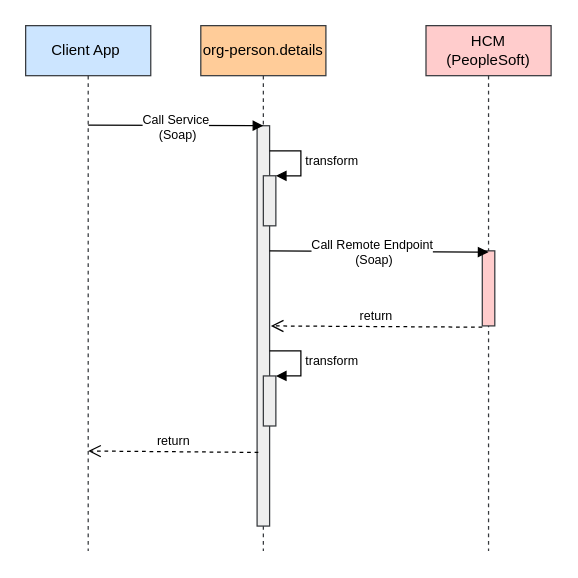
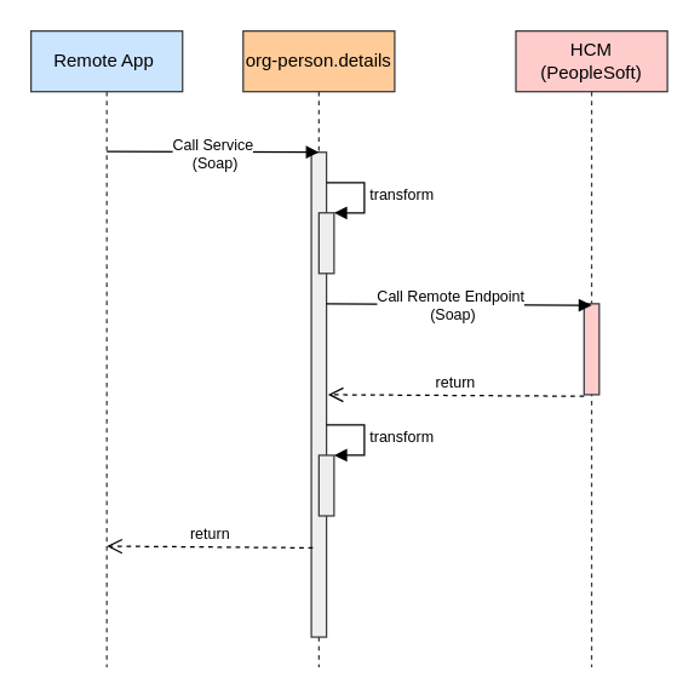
  <mxCell id="0" />
  <mxCell id="1" parent="0" />
- <mxCell id="2" value="Client App&amp;nbsp;" style="shape=umlLifeline;perimeter=lifelinePerimeter;whiteSpace=wrap;html=1;container=1;collapsible=0;recursiveResize=0;outlineConnect=0;fillColor=#cce5ff;strokeColor=#36393d;" parent="1" vertex="1"><mxGeometry x="20" y="20" width="100" height="420" as="geometry" /></mxCell>
+ <mxCell id="2" value="Remote App&amp;nbsp;" style="shape=umlLifeline;perimeter=lifelinePerimeter;whiteSpace=wrap;html=1;container=1;collapsible=0;recursiveResize=0;outlineConnect=0;fillColor=#cce5ff;strokeColor=#36393d;" parent="1" vertex="1"><mxGeometry x="20" y="20" width="100" height="420" as="geometry" /></mxCell>
  <mxCell id="3" value="org-person.details" style="shape=umlLifeline;perimeter=lifelinePerimeter;whiteSpace=wrap;html=1;container=1;collapsible=0;recursiveResize=0;outlineConnect=0;fillColor=#ffcc99;strokeColor=#36393d;" parent="1" vertex="1"><mxGeometry x="160" y="20" width="100" height="420" as="geometry" /></mxCell>
  <mxCell id="4" value="" style="html=1;points=[];perimeter=orthogonalPerimeter;fillColor=#eeeeee;strokeColor=#36393d;" parent="3" vertex="1"><mxGeometry x="45" y="80" width="10" height="320" as="geometry" /></mxCell>
  <mxCell id="5" value="" style="html=1;points=[];perimeter=orthogonalPerimeter;fillColor=#eeeeee;strokeColor=#36393d;" parent="3" vertex="1"><mxGeometry x="50" y="120" width="10" height="40" as="geometry" /></mxCell>
  <mxCell id="6" value="transform" style="edgeStyle=orthogonalEdgeStyle;html=1;align=left;spacingLeft=2;endArrow=block;rounded=0;entryX=1;entryY=0;fontSize=10;" parent="3" target="5" edge="1"><mxGeometry relative="1" as="geometry"><mxPoint x="55" y="100" as="sourcePoint" /><Array as="points"><mxPoint x="80" y="100" /></Array></mxGeometry></mxCell>
  <mxCell id="7" value="&lt;font&gt;HCM&lt;br&gt;(PeopleSoft)&lt;br&gt;&lt;/font&gt;" style="shape=umlLifeline;perimeter=lifelinePerimeter;whiteSpace=wrap;html=1;container=1;collapsible=0;recursiveResize=0;outlineConnect=0;strokeColor=#36393d;strokeWidth=1;fillColor=#ffcccc;" parent="1" vertex="1"><mxGeometry x="340" y="20" width="100" height="420" as="geometry" /></mxCell>
  <mxCell id="8" value="" style="html=1;points=[];perimeter=orthogonalPerimeter;fontSize=10;fillColor=#ffcccc;strokeColor=#36393d;" parent="7" vertex="1"><mxGeometry x="45" y="180" width="10" height="60" as="geometry" /></mxCell>
  <mxCell id="9" value="" style="html=1;verticalAlign=bottom;endArrow=block;" parent="1" edge="1"><mxGeometry y="20" width="80" relative="1" as="geometry"><mxPoint x="70" y="99.5" as="sourcePoint" /><mxPoint x="210" y="100" as="targetPoint" /><mxPoint as="offset" /></mxGeometry></mxCell>
  <mxCell id="10" value="Call Service&lt;br style=&quot;font-size: 10px&quot;&gt;&amp;nbsp;(Soap)" style="text;html=1;resizable=0;points=[];align=center;verticalAlign=middle;labelBackgroundColor=#ffffff;fontSize=10;" parent="9" vertex="1" connectable="0"><mxGeometry x="-0.314" relative="1" as="geometry"><mxPoint x="22" y="0.5" as="offset" /></mxGeometry></mxCell>
  <mxCell id="11" value="" style="html=1;verticalAlign=bottom;endArrow=block;" parent="1" edge="1"><mxGeometry y="20" width="80" relative="1" as="geometry"><mxPoint x="215" y="200" as="sourcePoint" /><mxPoint x="390" y="201" as="targetPoint" /><mxPoint as="offset" /></mxGeometry></mxCell>
  <mxCell id="12" value="Call Remote Endpoint&lt;br style=&quot;font-size: 10px;&quot;&gt;&amp;nbsp;(Soap)" style="text;html=1;resizable=0;points=[];align=center;verticalAlign=middle;labelBackgroundColor=#ffffff;fontSize=10;" parent="11" vertex="1" connectable="0"><mxGeometry x="-0.314" relative="1" as="geometry"><mxPoint x="22" y="0.5" as="offset" /></mxGeometry></mxCell>
  <mxCell id="13" value="return" style="html=1;verticalAlign=bottom;endArrow=open;dashed=1;endSize=8;fontSize=10;exitX=0;exitY=1.017;exitDx=0;exitDy=0;exitPerimeter=0;entryX=1.1;entryY=0.5;entryDx=0;entryDy=0;entryPerimeter=0;" parent="1" source="8" target="4" edge="1"><mxGeometry relative="1" as="geometry"><mxPoint x="360" y="260" as="sourcePoint" /><mxPoint x="280" y="260" as="targetPoint" /></mxGeometry></mxCell>
  <mxCell id="14" value="" style="html=1;points=[];perimeter=orthogonalPerimeter;fillColor=#eeeeee;strokeColor=#36393d;" parent="1" vertex="1"><mxGeometry x="210" y="300" width="10" height="40" as="geometry" /></mxCell>
  <mxCell id="15" value="transform" style="edgeStyle=orthogonalEdgeStyle;html=1;align=left;spacingLeft=2;endArrow=block;rounded=0;entryX=1;entryY=0;fontSize=10;" parent="1" target="14" edge="1"><mxGeometry relative="1" as="geometry"><mxPoint x="215" y="280" as="sourcePoint" /><Array as="points"><mxPoint x="240" y="280" /></Array></mxGeometry></mxCell>
  <mxCell id="16" value="return" style="html=1;verticalAlign=bottom;endArrow=open;dashed=1;endSize=8;fontSize=10;entryX=1.1;entryY=0.5;entryDx=0;entryDy=0;entryPerimeter=0;exitX=0.1;exitY=0.816;exitDx=0;exitDy=0;exitPerimeter=0;" parent="1" source="4" edge="1"><mxGeometry relative="1" as="geometry"><mxPoint x="200" y="360" as="sourcePoint" /><mxPoint x="70" y="360" as="targetPoint" /></mxGeometry></mxCell>
